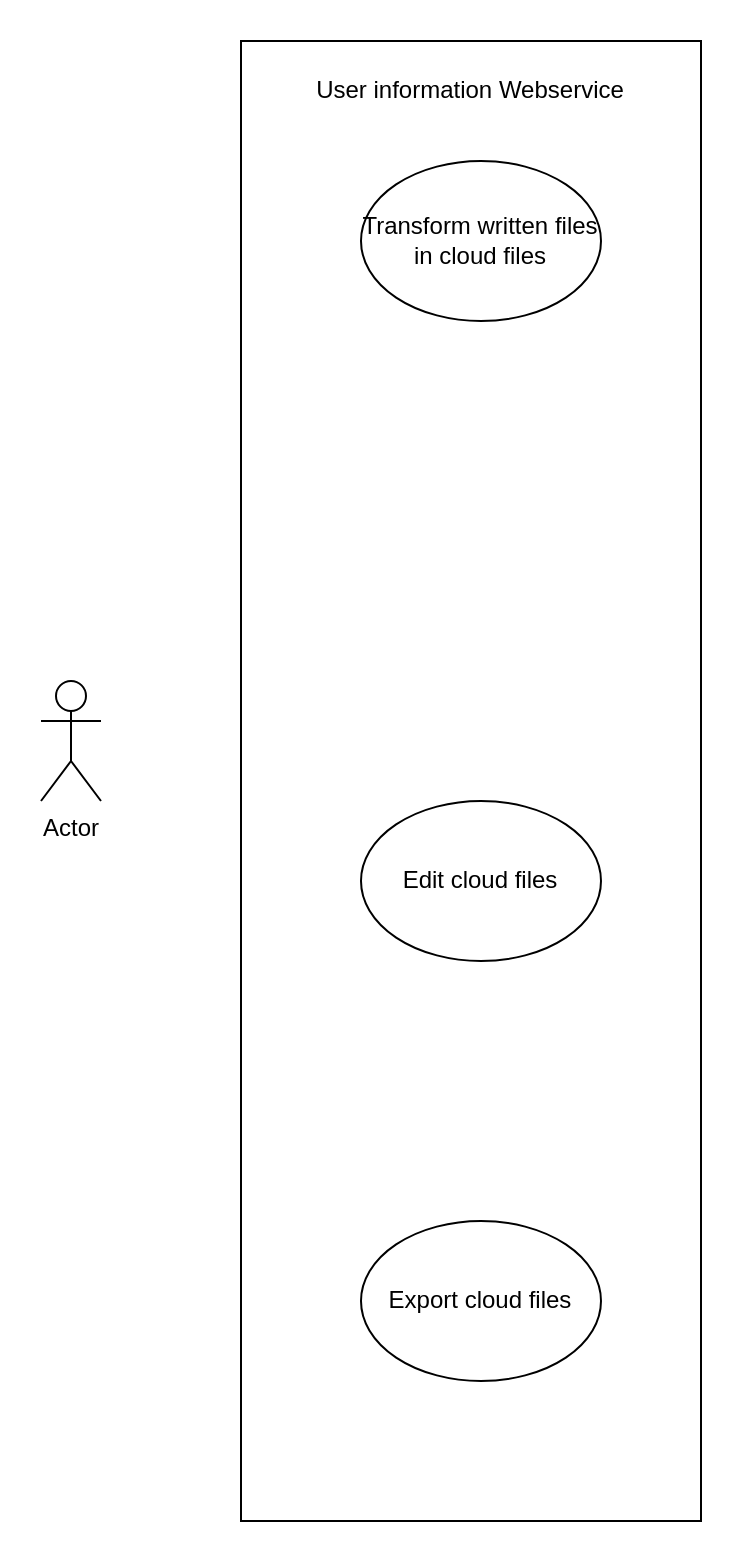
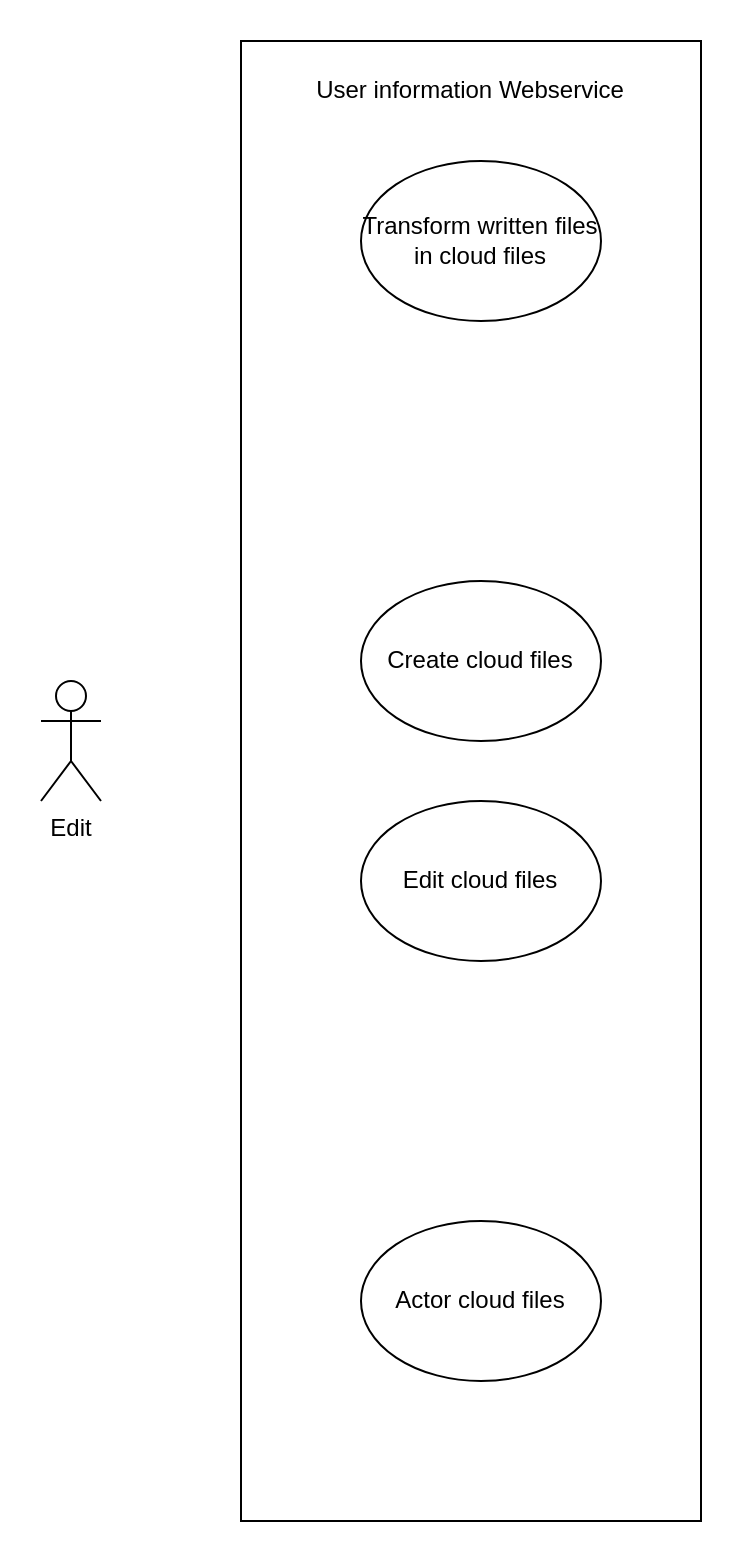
  <mxCell id="0" />
  <mxCell id="1" parent="0" />
- <mxCell id="2" value="Actor" style="shape=umlActor;verticalLabelPosition=bottom;verticalAlign=top;html=1;outlineConnect=0;" vertex="1" parent="1"><mxGeometry x="20" y="340" width="30" height="60" as="geometry" /></mxCell>
+ <mxCell id="2" value="Edit" style="shape=umlActor;verticalLabelPosition=bottom;verticalAlign=top;html=1;outlineConnect=0;" vertex="1" parent="1"><mxGeometry x="20" y="340" width="30" height="60" as="geometry" /></mxCell>
  <mxCell id="3" value="" style="rounded=0;whiteSpace=wrap;html=1;" vertex="1" parent="1"><mxGeometry x="120" y="20" width="230" height="740" as="geometry" /></mxCell>
  <mxCell id="4" value="User information Webservice" style="text;html=1;strokeColor=none;fillColor=none;align=center;verticalAlign=middle;whiteSpace=wrap;rounded=0;" vertex="1" parent="1"><mxGeometry x="155" y="30" width="160" height="30" as="geometry" /></mxCell>
  <mxCell id="5" value="Transform written files in cloud files&lt;span style=&quot;color: rgba(0, 0, 0, 0); font-family: monospace; font-size: 0px; text-align: start;&quot;&gt;%3CmxGraphModel%3E%3Croot%3E%3CmxCell%20id%3D%220%22%2F%3E%3CmxCell%20id%3D%221%22%20parent%3D%220%22%2F%3E%3CmxCell%20id%3D%222%22%20value%3D%22PatientData%22%20style%3D%22shape%3Ddatastore%3BwhiteSpace%3Dwrap%3Bhtml%3D1%3B%22%20vertex%3D%221%22%20parent%3D%221%22%3E%3CmxGeometry%20x%3D%22550%22%20y%3D%22152%22%20width%3D%2260%22%20height%3D%2270%22%20as%3D%22geometry%22%2F%3E%3C%2FmxCell%3E%3C%2Froot%3E%3C%2FmxGraphModel%3E&lt;/span&gt;" style="ellipse;whiteSpace=wrap;html=1;" vertex="1" parent="1"><mxGeometry x="180" y="80" width="120" height="80" as="geometry" /></mxCell>
+ <mxCell id="6" value="Create cloud files" style="ellipse;whiteSpace=wrap;html=1;" vertex="1" parent="1"><mxGeometry x="180" y="290" width="120" height="80" as="geometry" /></mxCell>
  <mxCell id="7" value="Edit cloud files" style="ellipse;whiteSpace=wrap;html=1;" vertex="1" parent="1"><mxGeometry x="180" y="400" width="120" height="80" as="geometry" /></mxCell>
- <mxCell id="8" value="Export cloud files" style="ellipse;whiteSpace=wrap;html=1;" vertex="1" parent="1"><mxGeometry x="180" y="610" width="120" height="80" as="geometry" /></mxCell>
+ <mxCell id="8" value="Actor cloud files" style="ellipse;whiteSpace=wrap;html=1;" vertex="1" parent="1"><mxGeometry x="180" y="610" width="120" height="80" as="geometry" /></mxCell>
